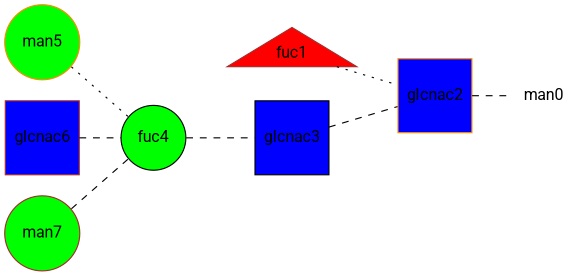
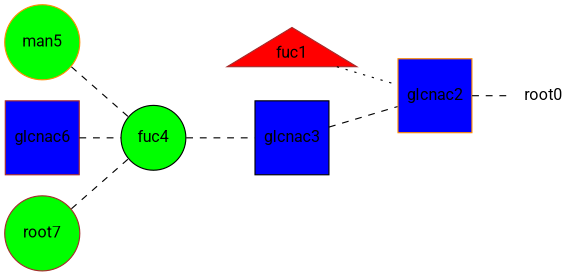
  digraph {
    fontname=Roboto
    rankdir=LR
    node [color=black fontname=Roboto shape=square fillcolor=blue style=filled]
    edge [dir=none fontname=Roboto style=dashed]
-   root0 [margin=0 shape=plaintext label=man0 fillcolor="" style=""]
+   root0 [margin=0 shape=plaintext fillcolor="" style=""]
    fuc1 [color=brown fillcolor=red shape=triangle]
    glcnac2 [color=darkorange]
    glcnac3
    n5 [fillcolor=green label=fuc4 shape=circle]
    man5 [color=darkorange fillcolor=green shape=circle]
    glcnac6 [color=brown]
-   man7 [color=brown fillcolor=green shape=circle]
+   man7 [color=brown fillcolor=green shape=circle label=root7]
    fuc1 -> glcnac2 [style=dotted]
    glcnac2 -> root0
    glcnac3 -> glcnac2
    n5 -> glcnac3
-   man5 -> n5 [style=dotted]
+   man5 -> n5
    glcnac6 -> n5
    man7 -> n5
  }
